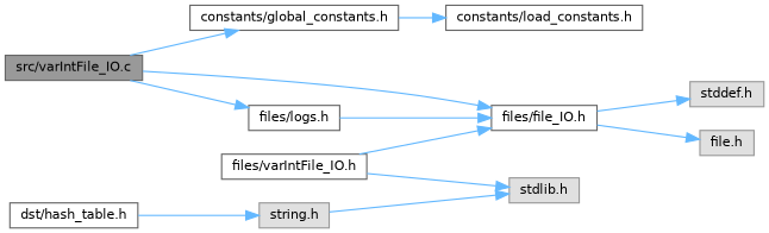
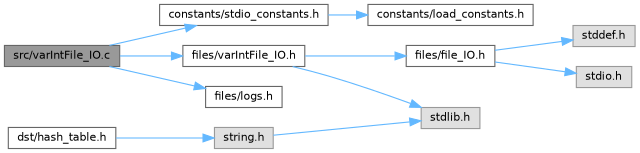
  digraph {
    rankdir=LR
    node [color=grey40 fillcolor=white fontname=Helvetica fontsize=10 shape=box style=filled]
    edge [color=steelblue1 fontname=Helvetica fontsize=10 labelfontname=Helvetica labelfontsize=10 style=solid]
    n1 [color=gray40 fillcolor=grey60 fontcolor=black height=0.2 label="src/varIntFile_IO.c" width=0.4]
    n2 [height=0.2 label="files/varIntFile_IO.h" width=0.4]
    n3 [height=0.2 label="files/logs.h" width=0.4]
-   n4 [height=0.2 label="constants/global_constants.h" width=0.4]
+   n4 [height=0.2 label="constants/stdio_constants.h" width=0.4]
    n5 [color=grey60 fillcolor="#E0E0E0" height=0.2 label="stdlib.h" width=0.4]
    n6 [height=0.2 label="files/file_IO.h" width=0.4]
    n7 [height=0.2 label="constants/load_constants.h" width=0.4]
    n8 [color=grey60 fillcolor="#E0E0E0" height=0.2 label="stddef.h" width=0.4]
-   n9 [color=grey60 fillcolor="#E0E0E0" height=0.2 label="file.h" width=0.4]
+   n9 [color=grey60 fillcolor="#E0E0E0" height=0.2 label="stdio.h" width=0.4]
    n10 [height=0.2 label="dst/hash_table.h" width=0.4]
    n11 [color=grey60 fillcolor="#E0E0E0" height=0.2 label="string.h" width=0.4]
-   n1 -> n6
+   n1 -> n2
    n1 -> n3
    n1 -> n4
    n2 -> n5
    n2 -> n6
-   n3 -> n6
    n4 -> n7
    n6 -> n8
    n6 -> n9
    n10 -> n11
    n11 -> n5
  }
